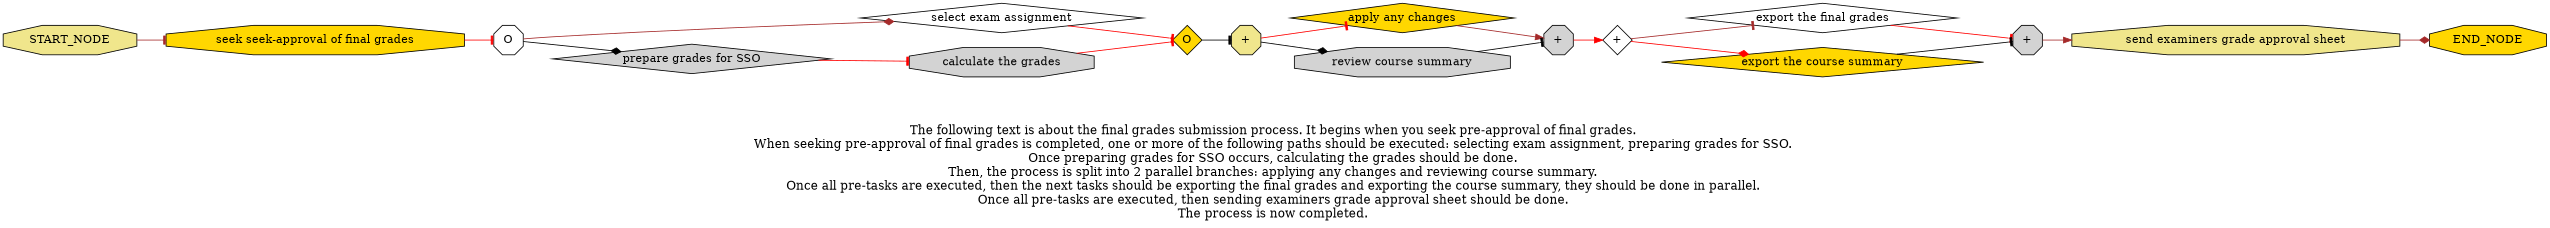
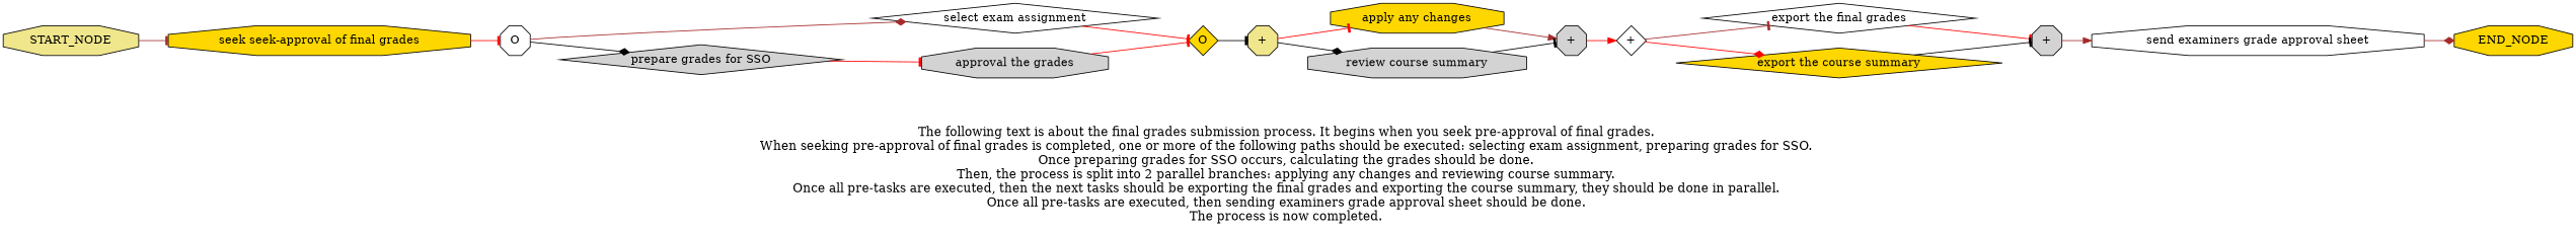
  digraph {
    fontsize=15
    label="\n\n\nThe following text is about the final grades submission process. It begins when you seek pre-approval of final grades. \nWhen seeking pre-approval of final grades is completed, one or more of the following paths should be executed: selecting exam assignment, preparing grades for SSO. \nOnce preparing grades for SSO occurs, calculating the grades should be done. \nThen, the process is split into 2 parallel branches: applying any changes and reviewing course summary. \nOnce all pre-tasks are executed, then the next tasks should be exporting the final grades and exporting the course summary, they should be done in parallel. \nOnce all pre-tasks are executed, then sending examiners grade approval sheet should be done. \nThe process is now completed. \n"
    rankdir=LR
    node [fillcolor=gold shape=octagon style=filled]
    edge [arrowhead=tee color=red]
    n1 [label="seek seek-approval of final grades"]
    n2 [fillcolor=white fixedsize=true label=O width=0.5]
    "select exam assignment" [fillcolor=white shape=diamond]
    "prepare grades for SSO" [fillcolor=lightgrey shape=diamond]
    n5 [fixedsize=true label=O shape=diamond width=0.5]
-   "calculate the grades" [fillcolor=lightgrey]
+   "calculate the grades" [fillcolor=lightgrey label="approval the grades"]
    n7 [fillcolor=khaki fixedsize=true label="+" width=0.5]
-   "apply any changes" [shape=diamond]
+   "apply any changes"
    "review course summary" [fillcolor=lightgrey]
    n10 [fillcolor=lightgrey fixedsize=true label="+" width=0.5]
    n11 [fillcolor=white fixedsize=true label="+" shape=diamond width=0.5]
    "export the final grades" [fillcolor=white shape=diamond]
    "export the course summary" [shape=diamond]
    n14 [fillcolor=lightgrey fixedsize=true label="+" width=0.5]
-   "send examiners grade approval sheet" [fillcolor=khaki]
+   "send examiners grade approval sheet" [fillcolor=white]
    END_NODE [width=0.2]
    START_NODE [fillcolor=khaki width=0.3]
    subgraph sub_1 {
      n1
      n2
      "select exam assignment"
      "prepare grades for SSO"
      n5
      "calculate the grades"
      n7
      "apply any changes"
      "review course summary"
      n10
      n11
      "export the final grades"
      "export the course summary"
      n14
      "send examiners grade approval sheet"
    }
    n1 -> n2
    n2 -> "select exam assignment" [arrowhead=diamond color=brown]
    n2 -> "prepare grades for SSO" [arrowhead=diamond color=black]
    "select exam assignment" -> n5
    "prepare grades for SSO" -> "calculate the grades"
    n5 -> n7 [color=black]
    "calculate the grades" -> n5
    n7 -> "apply any changes"
    n7 -> "review course summary" [arrowhead=diamond color=black]
    "apply any changes" -> n10 [arrowhead=normal color=brown]
    "review course summary" -> n10 [color=black]
    n10 -> n11 [arrowhead=normal]
    n11 -> "export the final grades" [color=brown]
    n11 -> "export the course summary" [arrowhead=diamond]
    "export the final grades" -> n14
    "export the course summary" -> n14 [color=black]
    n14 -> "send examiners grade approval sheet" [arrowhead=normal color=brown]
    "send examiners grade approval sheet" -> END_NODE [arrowhead=diamond color=brown]
    START_NODE -> n1 [color=brown]
  }
